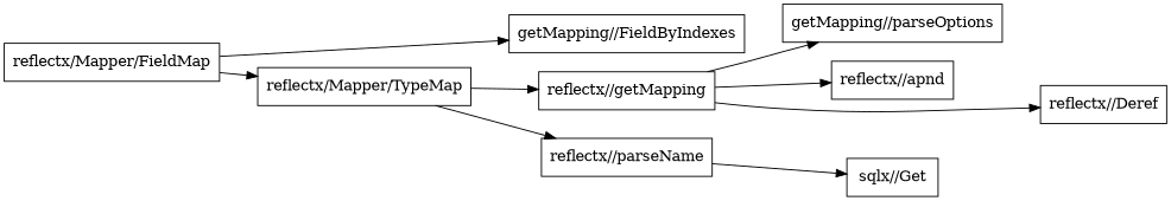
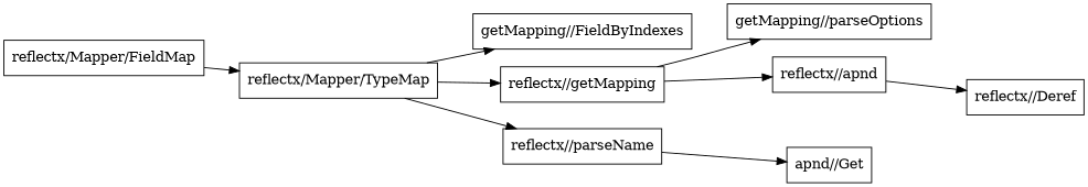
  digraph {
    rankdir=LR
    node [shape=box]
    n1 [label="reflectx/Mapper/FieldMap"]
    n2 [label="reflectx/Mapper/TypeMap"]
    n3 [label="getMapping//FieldByIndexes"]
    n4 [label="reflectx//getMapping"]
    n5 [label="reflectx//parseName"]
    n6 [label="getMapping//parseOptions"]
    n7 [label="reflectx//apnd"]
    n8 [label="reflectx//Deref"]
-   n9 [label="sqlx//Get"]
+   n9 [label="apnd//Get"]
    n1 -> n2
-   n1 -> n3
+   n2 -> n3
    n2 -> n4
    n2 -> n5
    n4 -> n6
    n4 -> n7
-   n4 -> n8
+   n7 -> n8
    n5 -> n9
  }
